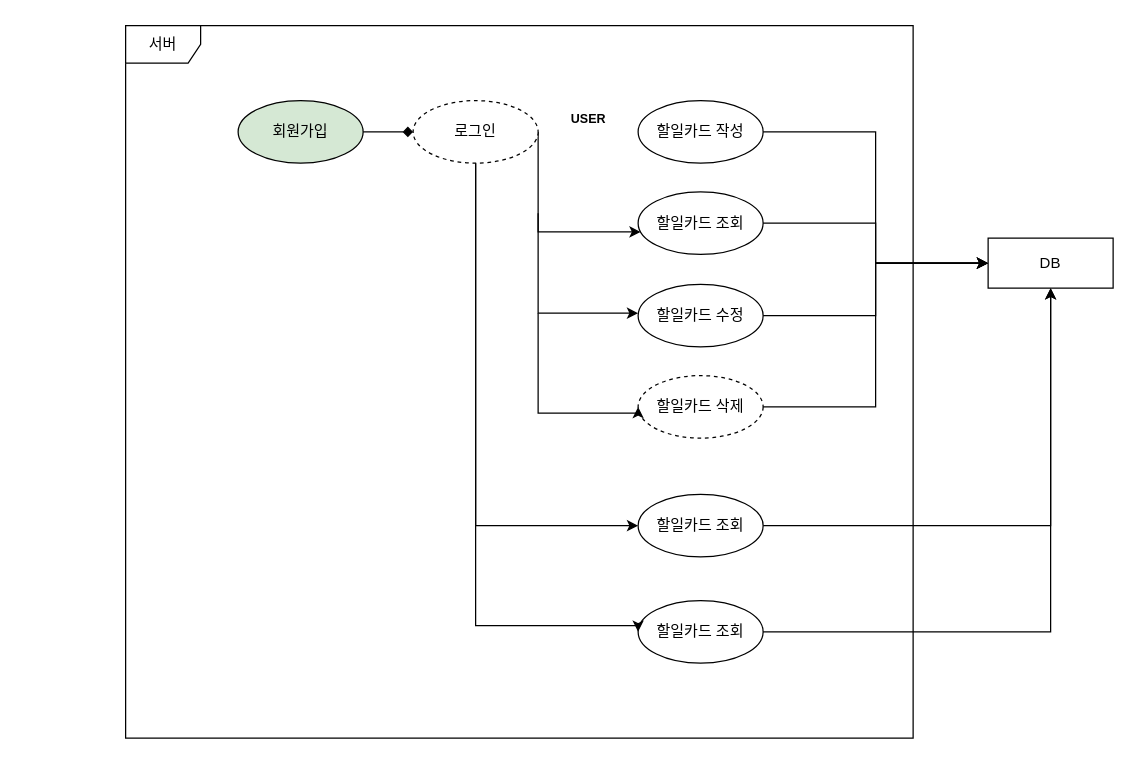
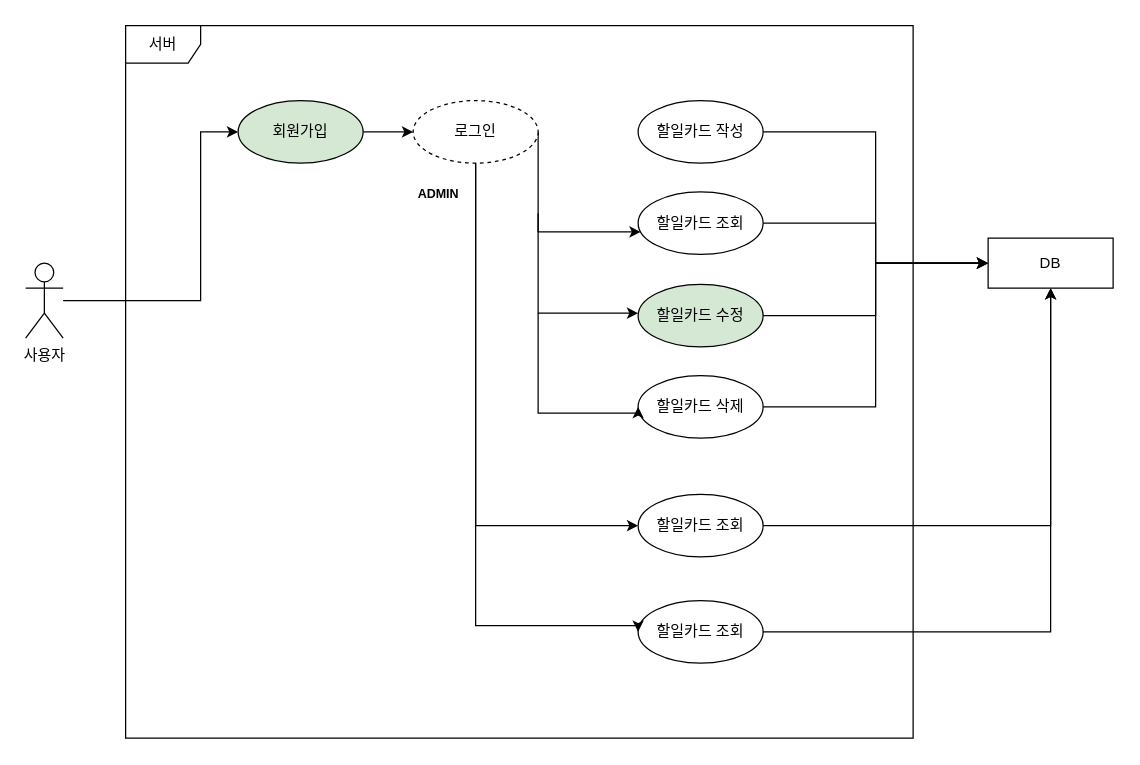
  <mxCell id="0" />
  <mxCell id="1" parent="0" />
+ <mxCell id="2" value="" style="edgeStyle=orthogonalEdgeStyle;rounded=0;orthogonalLoop=1;jettySize=auto;html=1;entryX=0;entryY=0.5;entryDx=0;entryDy=0;" edge="1" parent="1" source="3" target="6"><mxGeometry relative="1" as="geometry"><Array as="points"><mxPoint x="160" y="240" /><mxPoint x="160" y="105" /></Array></mxGeometry></mxCell>
+ <mxCell id="3" value="사용자" style="shape=umlActor;verticalLabelPosition=bottom;verticalAlign=top;html=1;outlineConnect=0;" vertex="1" parent="1"><mxGeometry y="210" width="30" height="60" as="geometry" x="20" /></mxCell>
  <mxCell id="4" value="서버" style="shape=umlFrame;whiteSpace=wrap;html=1;pointerEvents=0;" vertex="1" parent="1"><mxGeometry x="100" y="20" width="630" height="570" as="geometry" /></mxCell>
- <mxCell id="5" value="" style="edgeStyle=orthogonalEdgeStyle;rounded=0;orthogonalLoop=1;jettySize=auto;html=1;endArrow=diamond;" edge="1" parent="1" source="6" target="9"><mxGeometry relative="1" as="geometry" /></mxCell>
+ <mxCell id="5" value="" style="edgeStyle=orthogonalEdgeStyle;rounded=0;orthogonalLoop=1;jettySize=auto;html=1;" edge="1" parent="1" source="6" target="9"><mxGeometry relative="1" as="geometry" /></mxCell>
  <mxCell id="6" value="회원가입" style="ellipse;whiteSpace=wrap;html=1;fillColor=#d5e8d4;" vertex="1" parent="1"><mxGeometry x="190" y="80" width="100" height="50" as="geometry" /></mxCell>
  <mxCell id="7" value="" style="edgeStyle=orthogonalEdgeStyle;rounded=0;orthogonalLoop=1;jettySize=auto;html=1;exitX=1;exitY=0.5;exitDx=0;exitDy=0;" edge="1" parent="1" source="9" target="12"><mxGeometry relative="1" as="geometry"><Array as="points"><mxPoint x="430" y="185" /></Array></mxGeometry></mxCell>
  <mxCell id="8" value="" style="edgeStyle=orthogonalEdgeStyle;rounded=0;orthogonalLoop=1;jettySize=auto;html=1;entryX=0;entryY=0.5;entryDx=0;entryDy=0;" edge="1" parent="1" source="9" target="23"><mxGeometry relative="1" as="geometry"><mxPoint x="380" y="205" as="targetPoint" /><Array as="points"><mxPoint x="380" y="420" /></Array></mxGeometry></mxCell>
  <mxCell id="9" value="로그인" style="ellipse;whiteSpace=wrap;html=1;dashed=1;" vertex="1" parent="1"><mxGeometry x="330" y="80" width="100" height="50" as="geometry" /></mxCell>
  <mxCell id="10" value="" style="edgeStyle=orthogonalEdgeStyle;rounded=0;orthogonalLoop=1;jettySize=auto;html=1;entryX=0;entryY=0.5;entryDx=0;entryDy=0;" edge="1" parent="1" source="11" target="18"><mxGeometry relative="1" as="geometry"><mxPoint x="700" y="105" as="targetPoint" /></mxGeometry></mxCell>
  <mxCell id="11" value="할일카드 작성" style="ellipse;whiteSpace=wrap;html=1;" vertex="1" parent="1"><mxGeometry x="510" y="80" width="100" height="50" as="geometry" /></mxCell>
  <mxCell id="12" value="할일카드 조회" style="ellipse;whiteSpace=wrap;html=1;" vertex="1" parent="1"><mxGeometry x="510" y="153" width="100" height="50" as="geometry" /></mxCell>
- <mxCell id="13" value="할일카드 수정" style="ellipse;whiteSpace=wrap;html=1;" vertex="1" parent="1"><mxGeometry x="510" y="227" width="100" height="50" as="geometry" /></mxCell>
- <mxCell id="14" value="할일카드 삭제" style="ellipse;whiteSpace=wrap;html=1;dashed=1;" vertex="1" parent="1"><mxGeometry x="510" y="300" width="100" height="50" as="geometry" /></mxCell>
+ <mxCell id="13" value="할일카드 수정" style="ellipse;whiteSpace=wrap;html=1;fillColor=#d5e8d4;" vertex="1" parent="1"><mxGeometry x="510" y="227" width="100" height="50" as="geometry" /></mxCell>
+ <mxCell id="14" value="할일카드 삭제" style="ellipse;whiteSpace=wrap;html=1;" vertex="1" parent="1"><mxGeometry x="510" y="300" width="100" height="50" as="geometry" /></mxCell>
  <mxCell id="15" value="" style="edgeStyle=orthogonalEdgeStyle;rounded=0;orthogonalLoop=1;jettySize=auto;html=1;" edge="1" parent="1"><mxGeometry relative="1" as="geometry"><mxPoint x="430" y="170" as="sourcePoint" /><mxPoint x="510" y="250" as="targetPoint" /><Array as="points"><mxPoint x="430" y="250" /></Array></mxGeometry></mxCell>
  <mxCell id="16" style="edgeStyle=orthogonalEdgeStyle;rounded=0;orthogonalLoop=1;jettySize=auto;html=1;exitX=0.5;exitY=1;exitDx=0;exitDy=0;" edge="1" parent="1" source="14" target="14"><mxGeometry relative="1" as="geometry" /></mxCell>
  <mxCell id="17" value="" style="edgeStyle=orthogonalEdgeStyle;rounded=0;orthogonalLoop=1;jettySize=auto;html=1;entryX=0;entryY=0.5;entryDx=0;entryDy=0;" edge="1" parent="1" target="14"><mxGeometry relative="1" as="geometry"><mxPoint x="430" y="250" as="sourcePoint" /><mxPoint x="510" y="330" as="targetPoint" /><Array as="points"><mxPoint x="430" y="330" /><mxPoint x="510" y="330" /></Array></mxGeometry></mxCell>
  <mxCell id="18" value="DB" style="whiteSpace=wrap;html=1;align=center;" vertex="1" parent="1"><mxGeometry x="790" y="190" width="100" height="40" as="geometry" /></mxCell>
  <mxCell id="19" value="" style="edgeStyle=orthogonalEdgeStyle;rounded=0;orthogonalLoop=1;jettySize=auto;html=1;entryX=0;entryY=0.5;entryDx=0;entryDy=0;exitX=1;exitY=0.5;exitDx=0;exitDy=0;" edge="1" parent="1" source="12" target="18"><mxGeometry relative="1" as="geometry"><mxPoint x="700" y="105" as="targetPoint" /></mxGeometry></mxCell>
  <mxCell id="20" value="" style="edgeStyle=orthogonalEdgeStyle;rounded=0;orthogonalLoop=1;jettySize=auto;html=1;entryX=0;entryY=0.5;entryDx=0;entryDy=0;exitX=1;exitY=0.5;exitDx=0;exitDy=0;" edge="1" parent="1" source="13" target="18"><mxGeometry relative="1" as="geometry"><mxPoint x="700" y="105" as="targetPoint" /></mxGeometry></mxCell>
  <mxCell id="21" value="" style="edgeStyle=orthogonalEdgeStyle;rounded=0;orthogonalLoop=1;jettySize=auto;html=1;entryX=0;entryY=0.5;entryDx=0;entryDy=0;exitX=1;exitY=0.5;exitDx=0;exitDy=0;" edge="1" parent="1" source="14" target="18"><mxGeometry relative="1" as="geometry"><mxPoint x="700" y="105" as="targetPoint" /></mxGeometry></mxCell>
  <mxCell id="22" value="" style="edgeStyle=orthogonalEdgeStyle;rounded=0;orthogonalLoop=1;jettySize=auto;html=1;" edge="1" parent="1" source="23" target="18"><mxGeometry relative="1" as="geometry"><mxPoint x="700" y="420" as="targetPoint" /></mxGeometry></mxCell>
  <mxCell id="23" value="할일카드 조회" style="ellipse;whiteSpace=wrap;html=1;" vertex="1" parent="1"><mxGeometry x="510" y="395" width="100" height="50" as="geometry" /></mxCell>
  <mxCell id="24" value="할일카드 조회" style="ellipse;whiteSpace=wrap;html=1;" vertex="1" parent="1"><mxGeometry x="510" y="480" width="100" height="50" as="geometry" /></mxCell>
  <mxCell id="25" value="" style="edgeStyle=orthogonalEdgeStyle;rounded=0;orthogonalLoop=1;jettySize=auto;html=1;entryX=0;entryY=0.5;entryDx=0;entryDy=0;" edge="1" parent="1" source="9" target="24"><mxGeometry relative="1" as="geometry"><mxPoint x="380" y="205" as="targetPoint" /><Array as="points"><mxPoint x="380" y="500" /><mxPoint x="510" y="500" /></Array></mxGeometry></mxCell>
- <mxCell id="26" value="&lt;font style=&quot;font-size: 10px;&quot;&gt;USER&lt;/font&gt;" style="text;strokeColor=none;fillColor=none;html=1;fontSize=24;fontStyle=1;verticalAlign=middle;align=center;" vertex="1" parent="1"><mxGeometry x="440" y="80" width="60" height="20" as="geometry" /></mxCell>
+ <mxCell id="27" value="&lt;font style=&quot;font-size: 10px;&quot;&gt;ADMIN&lt;/font&gt;" style="text;strokeColor=none;fillColor=none;html=1;fontSize=24;fontStyle=1;verticalAlign=middle;align=center;" vertex="1" parent="1"><mxGeometry x="320" y="140" width="60" height="20" as="geometry" /></mxCell>
  <mxCell id="28" value="" style="edgeStyle=orthogonalEdgeStyle;rounded=0;orthogonalLoop=1;jettySize=auto;html=1;exitX=1;exitY=0.5;exitDx=0;exitDy=0;" edge="1" parent="1" source="24" target="18"><mxGeometry relative="1" as="geometry"><mxPoint x="700" y="420" as="targetPoint" /></mxGeometry></mxCell>
